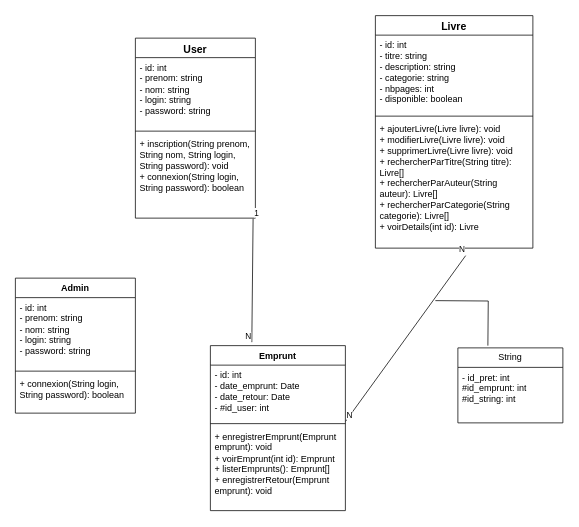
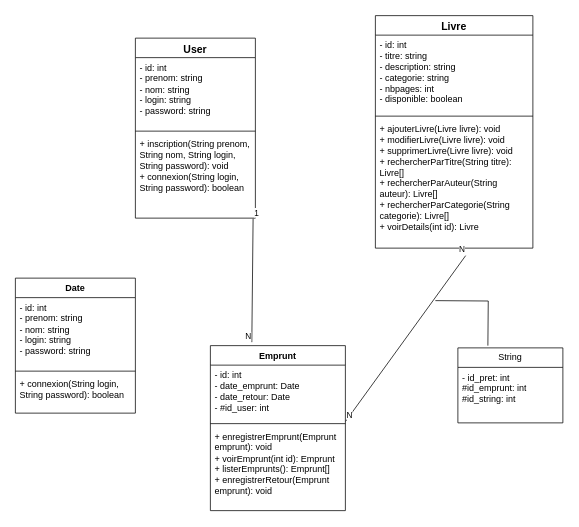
  <mxCell id="0" />
  <mxCell id="1" parent="0" />
  <mxCell id="2" value="&lt;font style=&quot;font-size: 14px;&quot;&gt;User&lt;/font&gt;" style="swimlane;fontStyle=1;align=center;verticalAlign=top;childLayout=stackLayout;horizontal=1;startSize=26;horizontalStack=0;resizeParent=1;resizeParentMax=0;resizeLast=0;collapsible=1;marginBottom=0;whiteSpace=wrap;html=1;" vertex="1" parent="1"><mxGeometry x="180" y="50" width="160" height="240" as="geometry" /></mxCell>
  <mxCell id="3" value="&lt;font style=&quot;font-size: 12px;&quot;&gt;&lt;font style=&quot;font-size: 12px;&quot;&gt;- &lt;/font&gt;&lt;font style=&quot;font-size: 12px;&quot;&gt;id: int&lt;/font&gt;&lt;/font&gt;&lt;div style=&quot;&quot;&gt;&lt;font style=&quot;font-size: 12px;&quot;&gt;- prenom: string&lt;/font&gt;&lt;/div&gt;&lt;div style=&quot;&quot;&gt;&lt;font style=&quot;font-size: 12px;&quot;&gt;- &lt;font style=&quot;font-size: 12px;&quot;&gt;nom: string&lt;/font&gt;&lt;/font&gt;&lt;/div&gt;&lt;div style=&quot;&quot;&gt;&lt;span style=&quot;background-color: initial;&quot;&gt;&lt;font style=&quot;font-size: 12px;&quot;&gt;- login: string&lt;/font&gt;&lt;/span&gt;&lt;/div&gt;&lt;div style=&quot;&quot;&gt;&lt;span style=&quot;background-color: initial;&quot;&gt;&lt;font style=&quot;font-size: 12px;&quot;&gt;- password: string&lt;/font&gt;&lt;/span&gt;&lt;/div&gt;" style="text;strokeColor=none;fillColor=none;align=left;verticalAlign=top;spacingLeft=4;spacingRight=4;overflow=hidden;rotatable=0;points=[[0,0.5],[1,0.5]];portConstraint=eastwest;whiteSpace=wrap;html=1;" vertex="1" parent="2"><mxGeometry y="26" width="160" height="94" as="geometry" /></mxCell>
  <mxCell id="4" value="" style="line;strokeWidth=1;fillColor=none;align=left;verticalAlign=middle;spacingTop=-1;spacingLeft=3;spacingRight=3;rotatable=0;labelPosition=right;points=[];portConstraint=eastwest;strokeColor=inherit;" vertex="1" parent="2"><mxGeometry y="120" width="160" height="8" as="geometry" /></mxCell>
  <mxCell id="5" value="&lt;font style=&quot;font-size: 12px;&quot;&gt;+ inscription(String prenom, String nom, String login, String password): void&lt;/font&gt;&lt;div style=&quot;&quot;&gt;&lt;font style=&quot;font-size: 12px;&quot;&gt;+ connexion(String login, String password): boolean&lt;/font&gt;&lt;/div&gt;" style="text;strokeColor=none;fillColor=none;align=left;verticalAlign=top;spacingLeft=4;spacingRight=4;overflow=hidden;rotatable=0;points=[[0,0.5],[1,0.5]];portConstraint=eastwest;whiteSpace=wrap;html=1;" vertex="1" parent="2"><mxGeometry y="128" width="160" height="112" as="geometry" /></mxCell>
  <mxCell id="6" value="&lt;font style=&quot;font-size: 14px;&quot;&gt;Livre&lt;/font&gt;" style="swimlane;fontStyle=1;align=center;verticalAlign=top;childLayout=stackLayout;horizontal=1;startSize=26;horizontalStack=0;resizeParent=1;resizeParentMax=0;resizeLast=0;collapsible=1;marginBottom=0;whiteSpace=wrap;html=1;" vertex="1" parent="1"><mxGeometry x="500" y="20" width="210" height="310" as="geometry" /></mxCell>
  <mxCell id="7" value="&lt;font style=&quot;font-size: 12px;&quot;&gt;- id: int&lt;/font&gt;&lt;div style=&quot;&quot;&gt;&lt;font style=&quot;font-size: 12px;&quot;&gt;- titre: string&lt;/font&gt;&lt;/div&gt;&lt;div style=&quot;&quot;&gt;&lt;font style=&quot;font-size: 12px;&quot;&gt;- description: string&lt;/font&gt;&lt;/div&gt;&lt;div style=&quot;&quot;&gt;&lt;font style=&quot;font-size: 12px;&quot;&gt;- categorie: string&lt;/font&gt;&lt;/div&gt;&lt;div style=&quot;&quot;&gt;&lt;font style=&quot;font-size: 12px;&quot;&gt;- nbpages: int&lt;/font&gt;&lt;/div&gt;&lt;div style=&quot;&quot;&gt;&lt;font style=&quot;font-size: 12px;&quot;&gt;- disponible: boolean&lt;/font&gt;&lt;/div&gt;" style="text;strokeColor=none;fillColor=none;align=left;verticalAlign=top;spacingLeft=4;spacingRight=4;overflow=hidden;rotatable=0;points=[[0,0.5],[1,0.5]];portConstraint=eastwest;whiteSpace=wrap;html=1;" vertex="1" parent="6"><mxGeometry y="26" width="210" height="104" as="geometry" /></mxCell>
  <mxCell id="8" value="" style="line;strokeWidth=1;fillColor=none;align=left;verticalAlign=middle;spacingTop=-1;spacingLeft=3;spacingRight=3;rotatable=0;labelPosition=right;points=[];portConstraint=eastwest;strokeColor=inherit;" vertex="1" parent="6"><mxGeometry y="130" width="210" height="8" as="geometry" /></mxCell>
  <mxCell id="9" value="&lt;div&gt;+ ajouterLivre(Livre livre): void&lt;/div&gt;&lt;div&gt;+ modifierLivre(Livre livre): void&lt;/div&gt;&lt;div&gt;+ supprimerLivre(Livre livre): void&lt;/div&gt;&lt;div&gt;+ rechercherParTitre(String titre): Livre[]&lt;/div&gt;&lt;div&gt;+ rechercherParAuteur(String auteur): Livre[]&lt;/div&gt;&lt;div&gt;+ rechercherParCategorie(String categorie): Livre[]&lt;/div&gt;&lt;div&gt;+ voirDetails(int id): Livre&lt;/div&gt;" style="text;strokeColor=none;fillColor=none;align=left;verticalAlign=top;spacingLeft=4;spacingRight=4;overflow=hidden;rotatable=0;points=[[0,0.5],[1,0.5]];portConstraint=eastwest;whiteSpace=wrap;html=1;" vertex="1" parent="6"><mxGeometry y="138" width="210" height="172" as="geometry" /></mxCell>
  <mxCell id="10" value="Emprunt" style="swimlane;fontStyle=1;align=center;verticalAlign=top;childLayout=stackLayout;horizontal=1;startSize=26;horizontalStack=0;resizeParent=1;resizeParentMax=0;resizeLast=0;collapsible=1;marginBottom=0;whiteSpace=wrap;html=1;" vertex="1" parent="1"><mxGeometry x="280" y="460" width="180" height="220" as="geometry" /></mxCell>
  <mxCell id="11" value="- id: int&lt;div&gt;- date_emprunt: Date&lt;/div&gt;&lt;div&gt;- date_retour: Date&lt;/div&gt;&lt;div&gt;- #id_user: int&lt;/div&gt;" style="text;strokeColor=none;fillColor=none;align=left;verticalAlign=top;spacingLeft=4;spacingRight=4;overflow=hidden;rotatable=0;points=[[0,0.5],[1,0.5]];portConstraint=eastwest;whiteSpace=wrap;html=1;" vertex="1" parent="10"><mxGeometry y="26" width="180" height="74" as="geometry" /></mxCell>
  <mxCell id="12" value="" style="line;strokeWidth=1;fillColor=none;align=left;verticalAlign=middle;spacingTop=-1;spacingLeft=3;spacingRight=3;rotatable=0;labelPosition=right;points=[];portConstraint=eastwest;strokeColor=inherit;" vertex="1" parent="10"><mxGeometry y="100" width="180" height="8" as="geometry" /></mxCell>
  <mxCell id="13" value="&lt;div&gt;+ enregistrerEmprunt(Emprunt emprunt): void&lt;/div&gt;&lt;div&gt;+ voirEmprunt(int id): Emprunt&lt;/div&gt;&lt;div&gt;+ listerEmprunts(): Emprunt[]&lt;/div&gt;&lt;div&gt;+ enregistrerRetour(Emprunt emprunt): void&lt;/div&gt;" style="text;strokeColor=none;fillColor=none;align=left;verticalAlign=top;spacingLeft=4;spacingRight=4;overflow=hidden;rotatable=0;points=[[0,0.5],[1,0.5]];portConstraint=eastwest;whiteSpace=wrap;html=1;" vertex="1" parent="10"><mxGeometry y="108" width="180" height="112" as="geometry" /></mxCell>
- <mxCell id="14" value="Admin" style="swimlane;fontStyle=1;align=center;verticalAlign=top;childLayout=stackLayout;horizontal=1;startSize=26;horizontalStack=0;resizeParent=1;resizeParentMax=0;resizeLast=0;collapsible=1;marginBottom=0;whiteSpace=wrap;html=1;" vertex="1" parent="1"><mxGeometry x="20" y="370" width="160" height="180" as="geometry" /></mxCell>
+ <mxCell id="14" value="Date" style="swimlane;fontStyle=1;align=center;verticalAlign=top;childLayout=stackLayout;horizontal=1;startSize=26;horizontalStack=0;resizeParent=1;resizeParentMax=0;resizeLast=0;collapsible=1;marginBottom=0;whiteSpace=wrap;html=1;" vertex="1" parent="1"><mxGeometry x="20" y="370" width="160" height="180" as="geometry" /></mxCell>
  <mxCell id="15" value="- id: int&lt;div&gt;- prenom: string&lt;/div&gt;&lt;div&gt;- nom: string&lt;/div&gt;&lt;div&gt;- login: string&lt;/div&gt;&lt;div&gt;- password: string&lt;/div&gt;" style="text;strokeColor=none;fillColor=none;align=left;verticalAlign=top;spacingLeft=4;spacingRight=4;overflow=hidden;rotatable=0;points=[[0,0.5],[1,0.5]];portConstraint=eastwest;whiteSpace=wrap;html=1;" vertex="1" parent="14"><mxGeometry y="26" width="160" height="94" as="geometry" /></mxCell>
  <mxCell id="16" value="" style="line;strokeWidth=1;fillColor=none;align=left;verticalAlign=middle;spacingTop=-1;spacingLeft=3;spacingRight=3;rotatable=0;labelPosition=right;points=[];portConstraint=eastwest;strokeColor=inherit;" vertex="1" parent="14"><mxGeometry y="120" width="160" height="8" as="geometry" /></mxCell>
  <mxCell id="17" value="&lt;font style=&quot;font-size: 12px;&quot;&gt;+&amp;nbsp;connexion(String login, String password): boolean&lt;/font&gt;&lt;div style=&quot;&quot;&gt;&lt;br&gt;&lt;/div&gt;" style="text;strokeColor=none;fillColor=none;align=left;verticalAlign=top;spacingLeft=4;spacingRight=4;overflow=hidden;rotatable=0;points=[[0,0.5],[1,0.5]];portConstraint=eastwest;whiteSpace=wrap;html=1;" vertex="1" parent="14"><mxGeometry y="128" width="160" height="52" as="geometry" /></mxCell>
  <mxCell id="18" value="" style="endArrow=none;html=1;rounded=0;entryX=0.478;entryY=1.012;entryDx=0;entryDy=0;entryPerimeter=0;exitX=1.002;exitY=0.118;exitDx=0;exitDy=0;exitPerimeter=0;" edge="1" parent="1" source="12"><mxGeometry relative="1" as="geometry"><mxPoint x="450" y="557.94" as="sourcePoint" /><mxPoint x="620.38" y="340.004" as="targetPoint" /></mxGeometry></mxCell>
  <mxCell id="19" value="N" style="edgeLabel;resizable=0;html=1;align=left;verticalAlign=bottom;" connectable="0" vertex="1" parent="18"><mxGeometry x="-1" relative="1" as="geometry" /></mxCell>
  <mxCell id="20" value="N" style="edgeLabel;resizable=0;html=1;align=right;verticalAlign=bottom;" connectable="0" vertex="1" parent="18"><mxGeometry x="1" relative="1" as="geometry" /></mxCell>
  <mxCell id="21" value="" style="endArrow=none;html=1;rounded=0;exitX=0.981;exitY=1.006;exitDx=0;exitDy=0;exitPerimeter=0;entryX=0.307;entryY=-0.021;entryDx=0;entryDy=0;entryPerimeter=0;" edge="1" parent="1" source="5" target="10"><mxGeometry relative="1" as="geometry"><mxPoint x="240" y="340" as="sourcePoint" /><mxPoint x="400" y="340" as="targetPoint" /></mxGeometry></mxCell>
  <mxCell id="22" value="1" style="edgeLabel;resizable=0;html=1;align=left;verticalAlign=bottom;" connectable="0" vertex="1" parent="21"><mxGeometry x="-1" relative="1" as="geometry" /></mxCell>
  <mxCell id="23" value="N" style="edgeLabel;resizable=0;html=1;align=right;verticalAlign=bottom;" connectable="0" vertex="1" parent="21"><mxGeometry x="1" relative="1" as="geometry" /></mxCell>
  <mxCell id="24" value="String" style="swimlane;fontStyle=0;childLayout=stackLayout;horizontal=1;startSize=26;fillColor=none;horizontalStack=0;resizeParent=1;resizeParentMax=0;resizeLast=0;collapsible=1;marginBottom=0;whiteSpace=wrap;html=1;" vertex="1" parent="1"><mxGeometry x="610" y="463" width="140" height="100" as="geometry" /></mxCell>
  <mxCell id="25" value="- id_pret: int&lt;div&gt;#id_emprunt: int&lt;/div&gt;&lt;div&gt;#id_string: int&lt;/div&gt;" style="text;strokeColor=none;fillColor=none;align=left;verticalAlign=top;spacingLeft=4;spacingRight=4;overflow=hidden;rotatable=0;points=[[0,0.5],[1,0.5]];portConstraint=eastwest;whiteSpace=wrap;html=1;" vertex="1" parent="24"><mxGeometry y="26" width="140" height="74" as="geometry" /></mxCell>
  <mxCell id="26" value="" style="endArrow=none;html=1;edgeStyle=orthogonalEdgeStyle;rounded=0;" edge="1" parent="1"><mxGeometry relative="1" as="geometry"><mxPoint x="580" y="400" as="sourcePoint" /><mxPoint x="650" y="460" as="targetPoint" /></mxGeometry></mxCell>
